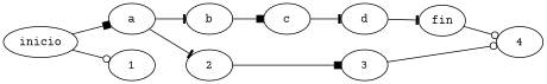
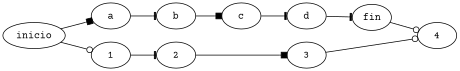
  digraph {
    fontname="Courier Prime"
    rankdir=LR
    node [fontname="Courier Prime"]
    edge [arrowhead=tee fontname="Courier Prime"]
    a
    b
    c
    d
    1
    2
    3
    4
    fin
    inicio
    subgraph sub_1 {
      fillcolor=red
      filled=black
      a
      b
      c
      d
    }
    subgraph sub_2 {
      fillcolor=blue
      filled=pink
      1
      2
      3
      4
    }
    a -> b
    b -> c [arrowhead=box]
    c -> d
    d -> fin
-   a -> 2
+   1 -> 2
    2 -> 3 [arrowhead=box]
    3 -> 4 [arrowhead=odot]
    fin -> 4 [arrowhead=odot]
    inicio -> a [arrowhead=box]
    inicio -> 1 [arrowhead=odot]
  }
